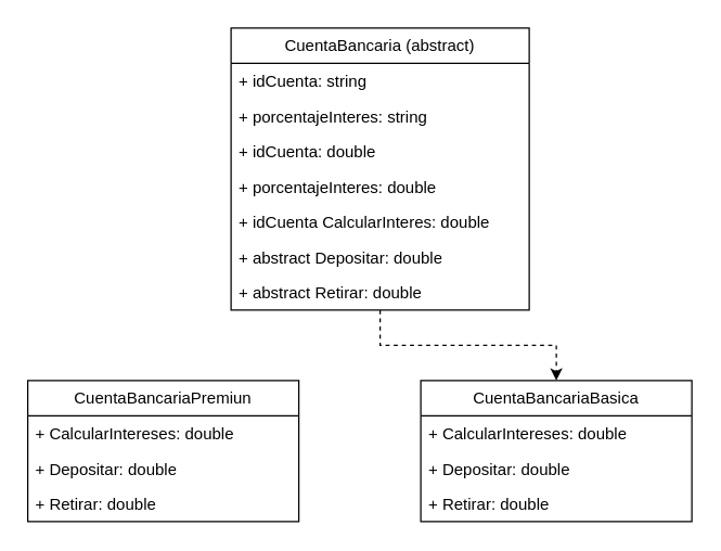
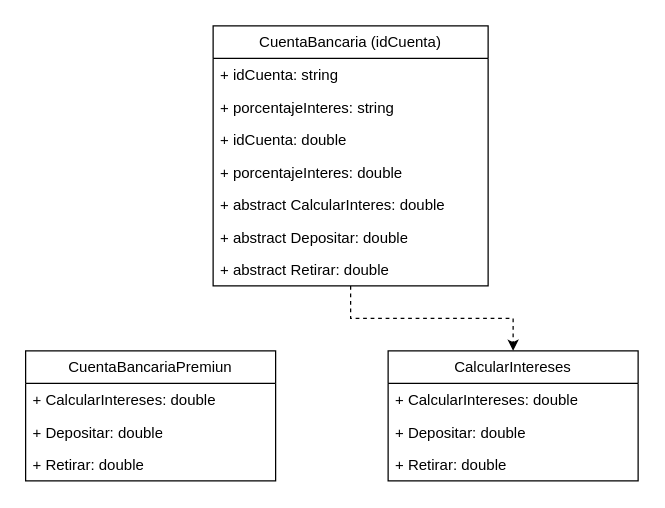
  <mxCell id="0" />
  <mxCell id="1" parent="0" />
  <mxCell id="2" style="edgeStyle=orthogonalEdgeStyle;rounded=0;orthogonalLoop=1;jettySize=auto;html=1;dashed=1;" edge="1" parent="1" source="3" target="15"><mxGeometry relative="1" as="geometry" /></mxCell>
- <mxCell id="3" value="CuentaBancaria (abstract)" style="swimlane;fontStyle=0;childLayout=stackLayout;horizontal=1;startSize=26;fillColor=none;horizontalStack=0;resizeParent=1;resizeParentMax=0;resizeLast=0;collapsible=1;marginBottom=0;whiteSpace=wrap;html=1;" vertex="1" parent="1"><mxGeometry x="170" y="20" width="220" height="208" as="geometry" /></mxCell>
+ <mxCell id="3" value="CuentaBancaria (idCuenta)" style="swimlane;fontStyle=0;childLayout=stackLayout;horizontal=1;startSize=26;fillColor=none;horizontalStack=0;resizeParent=1;resizeParentMax=0;resizeLast=0;collapsible=1;marginBottom=0;whiteSpace=wrap;html=1;" vertex="1" parent="1"><mxGeometry x="170" y="20" width="220" height="208" as="geometry" /></mxCell>
  <mxCell id="4" value="+ idCuenta: string" style="text;strokeColor=none;fillColor=none;align=left;verticalAlign=top;spacingLeft=4;spacingRight=4;overflow=hidden;rotatable=0;points=[[0,0.5],[1,0.5]];portConstraint=eastwest;whiteSpace=wrap;html=1;" vertex="1" parent="3"><mxGeometry y="26" width="220" height="26" as="geometry" /></mxCell>
  <mxCell id="5" value="+ porcentajeInteres: string" style="text;strokeColor=none;fillColor=none;align=left;verticalAlign=top;spacingLeft=4;spacingRight=4;overflow=hidden;rotatable=0;points=[[0,0.5],[1,0.5]];portConstraint=eastwest;whiteSpace=wrap;html=1;" vertex="1" parent="3"><mxGeometry y="52" width="220" height="26" as="geometry" /></mxCell>
  <mxCell id="6" value="+ idCuenta: double" style="text;strokeColor=none;fillColor=none;align=left;verticalAlign=top;spacingLeft=4;spacingRight=4;overflow=hidden;rotatable=0;points=[[0,0.5],[1,0.5]];portConstraint=eastwest;whiteSpace=wrap;html=1;" vertex="1" parent="3"><mxGeometry y="78" width="220" height="26" as="geometry" /></mxCell>
  <mxCell id="7" value="+ porcentajeInteres: double" style="text;strokeColor=none;fillColor=none;align=left;verticalAlign=top;spacingLeft=4;spacingRight=4;overflow=hidden;rotatable=0;points=[[0,0.5],[1,0.5]];portConstraint=eastwest;whiteSpace=wrap;html=1;" vertex="1" parent="3"><mxGeometry y="104" width="220" height="26" as="geometry" /></mxCell>
- <mxCell id="8" value="+ idCuenta CalcularInteres: double" style="text;strokeColor=none;fillColor=none;align=left;verticalAlign=top;spacingLeft=4;spacingRight=4;overflow=hidden;rotatable=0;points=[[0,0.5],[1,0.5]];portConstraint=eastwest;whiteSpace=wrap;html=1;" vertex="1" parent="3"><mxGeometry y="130" width="220" height="26" as="geometry" /></mxCell>
+ <mxCell id="8" value="+ abstract CalcularInteres: double" style="text;strokeColor=none;fillColor=none;align=left;verticalAlign=top;spacingLeft=4;spacingRight=4;overflow=hidden;rotatable=0;points=[[0,0.5],[1,0.5]];portConstraint=eastwest;whiteSpace=wrap;html=1;" vertex="1" parent="3"><mxGeometry y="130" width="220" height="26" as="geometry" /></mxCell>
  <mxCell id="9" value="+ abstract Depositar: double" style="text;strokeColor=none;fillColor=none;align=left;verticalAlign=top;spacingLeft=4;spacingRight=4;overflow=hidden;rotatable=0;points=[[0,0.5],[1,0.5]];portConstraint=eastwest;whiteSpace=wrap;html=1;" vertex="1" parent="3"><mxGeometry y="156" width="220" height="26" as="geometry" /></mxCell>
  <mxCell id="10" value="+ abstract Retirar: double" style="text;strokeColor=none;fillColor=none;align=left;verticalAlign=top;spacingLeft=4;spacingRight=4;overflow=hidden;rotatable=0;points=[[0,0.5],[1,0.5]];portConstraint=eastwest;whiteSpace=wrap;html=1;" vertex="1" parent="3"><mxGeometry y="182" width="220" height="26" as="geometry" /></mxCell>
  <mxCell id="11" value="CuentaBancariaPremiun" style="swimlane;fontStyle=0;childLayout=stackLayout;horizontal=1;startSize=26;fillColor=none;horizontalStack=0;resizeParent=1;resizeParentMax=0;resizeLast=0;collapsible=1;marginBottom=0;whiteSpace=wrap;html=1;" vertex="1" parent="1"><mxGeometry x="20" y="280" width="200" height="104" as="geometry" /></mxCell>
  <mxCell id="12" value="+ CalcularIntereses: double" style="text;strokeColor=none;fillColor=none;align=left;verticalAlign=top;spacingLeft=4;spacingRight=4;overflow=hidden;rotatable=0;points=[[0,0.5],[1,0.5]];portConstraint=eastwest;whiteSpace=wrap;html=1;" vertex="1" parent="11"><mxGeometry y="26" width="200" height="26" as="geometry" /></mxCell>
  <mxCell id="13" value="+ Depositar: double" style="text;strokeColor=none;fillColor=none;align=left;verticalAlign=top;spacingLeft=4;spacingRight=4;overflow=hidden;rotatable=0;points=[[0,0.5],[1,0.5]];portConstraint=eastwest;whiteSpace=wrap;html=1;" vertex="1" parent="11"><mxGeometry y="52" width="200" height="26" as="geometry" /></mxCell>
  <mxCell id="14" value="+ Retirar: double" style="text;strokeColor=none;fillColor=none;align=left;verticalAlign=top;spacingLeft=4;spacingRight=4;overflow=hidden;rotatable=0;points=[[0,0.5],[1,0.5]];portConstraint=eastwest;whiteSpace=wrap;html=1;" vertex="1" parent="11"><mxGeometry y="78" width="200" height="26" as="geometry" /></mxCell>
- <mxCell id="15" value="CuentaBancariaBasica" style="swimlane;fontStyle=0;childLayout=stackLayout;horizontal=1;startSize=26;fillColor=none;horizontalStack=0;resizeParent=1;resizeParentMax=0;resizeLast=0;collapsible=1;marginBottom=0;whiteSpace=wrap;html=1;" vertex="1" parent="1"><mxGeometry x="310" y="280" width="200" height="104" as="geometry" /></mxCell>
+ <mxCell id="15" value="CalcularIntereses" style="swimlane;fontStyle=0;childLayout=stackLayout;horizontal=1;startSize=26;fillColor=none;horizontalStack=0;resizeParent=1;resizeParentMax=0;resizeLast=0;collapsible=1;marginBottom=0;whiteSpace=wrap;html=1;" vertex="1" parent="1"><mxGeometry x="310" y="280" width="200" height="104" as="geometry" /></mxCell>
  <mxCell id="16" value="+ CalcularIntereses: double" style="text;strokeColor=none;fillColor=none;align=left;verticalAlign=top;spacingLeft=4;spacingRight=4;overflow=hidden;rotatable=0;points=[[0,0.5],[1,0.5]];portConstraint=eastwest;whiteSpace=wrap;html=1;" vertex="1" parent="15"><mxGeometry y="26" width="200" height="26" as="geometry" /></mxCell>
  <mxCell id="17" value="+ Depositar: double" style="text;strokeColor=none;fillColor=none;align=left;verticalAlign=top;spacingLeft=4;spacingRight=4;overflow=hidden;rotatable=0;points=[[0,0.5],[1,0.5]];portConstraint=eastwest;whiteSpace=wrap;html=1;" vertex="1" parent="15"><mxGeometry y="52" width="200" height="26" as="geometry" /></mxCell>
  <mxCell id="18" value="+ Retirar: double" style="text;strokeColor=none;fillColor=none;align=left;verticalAlign=top;spacingLeft=4;spacingRight=4;overflow=hidden;rotatable=0;points=[[0,0.5],[1,0.5]];portConstraint=eastwest;whiteSpace=wrap;html=1;" vertex="1" parent="15"><mxGeometry y="78" width="200" height="26" as="geometry" /></mxCell>
